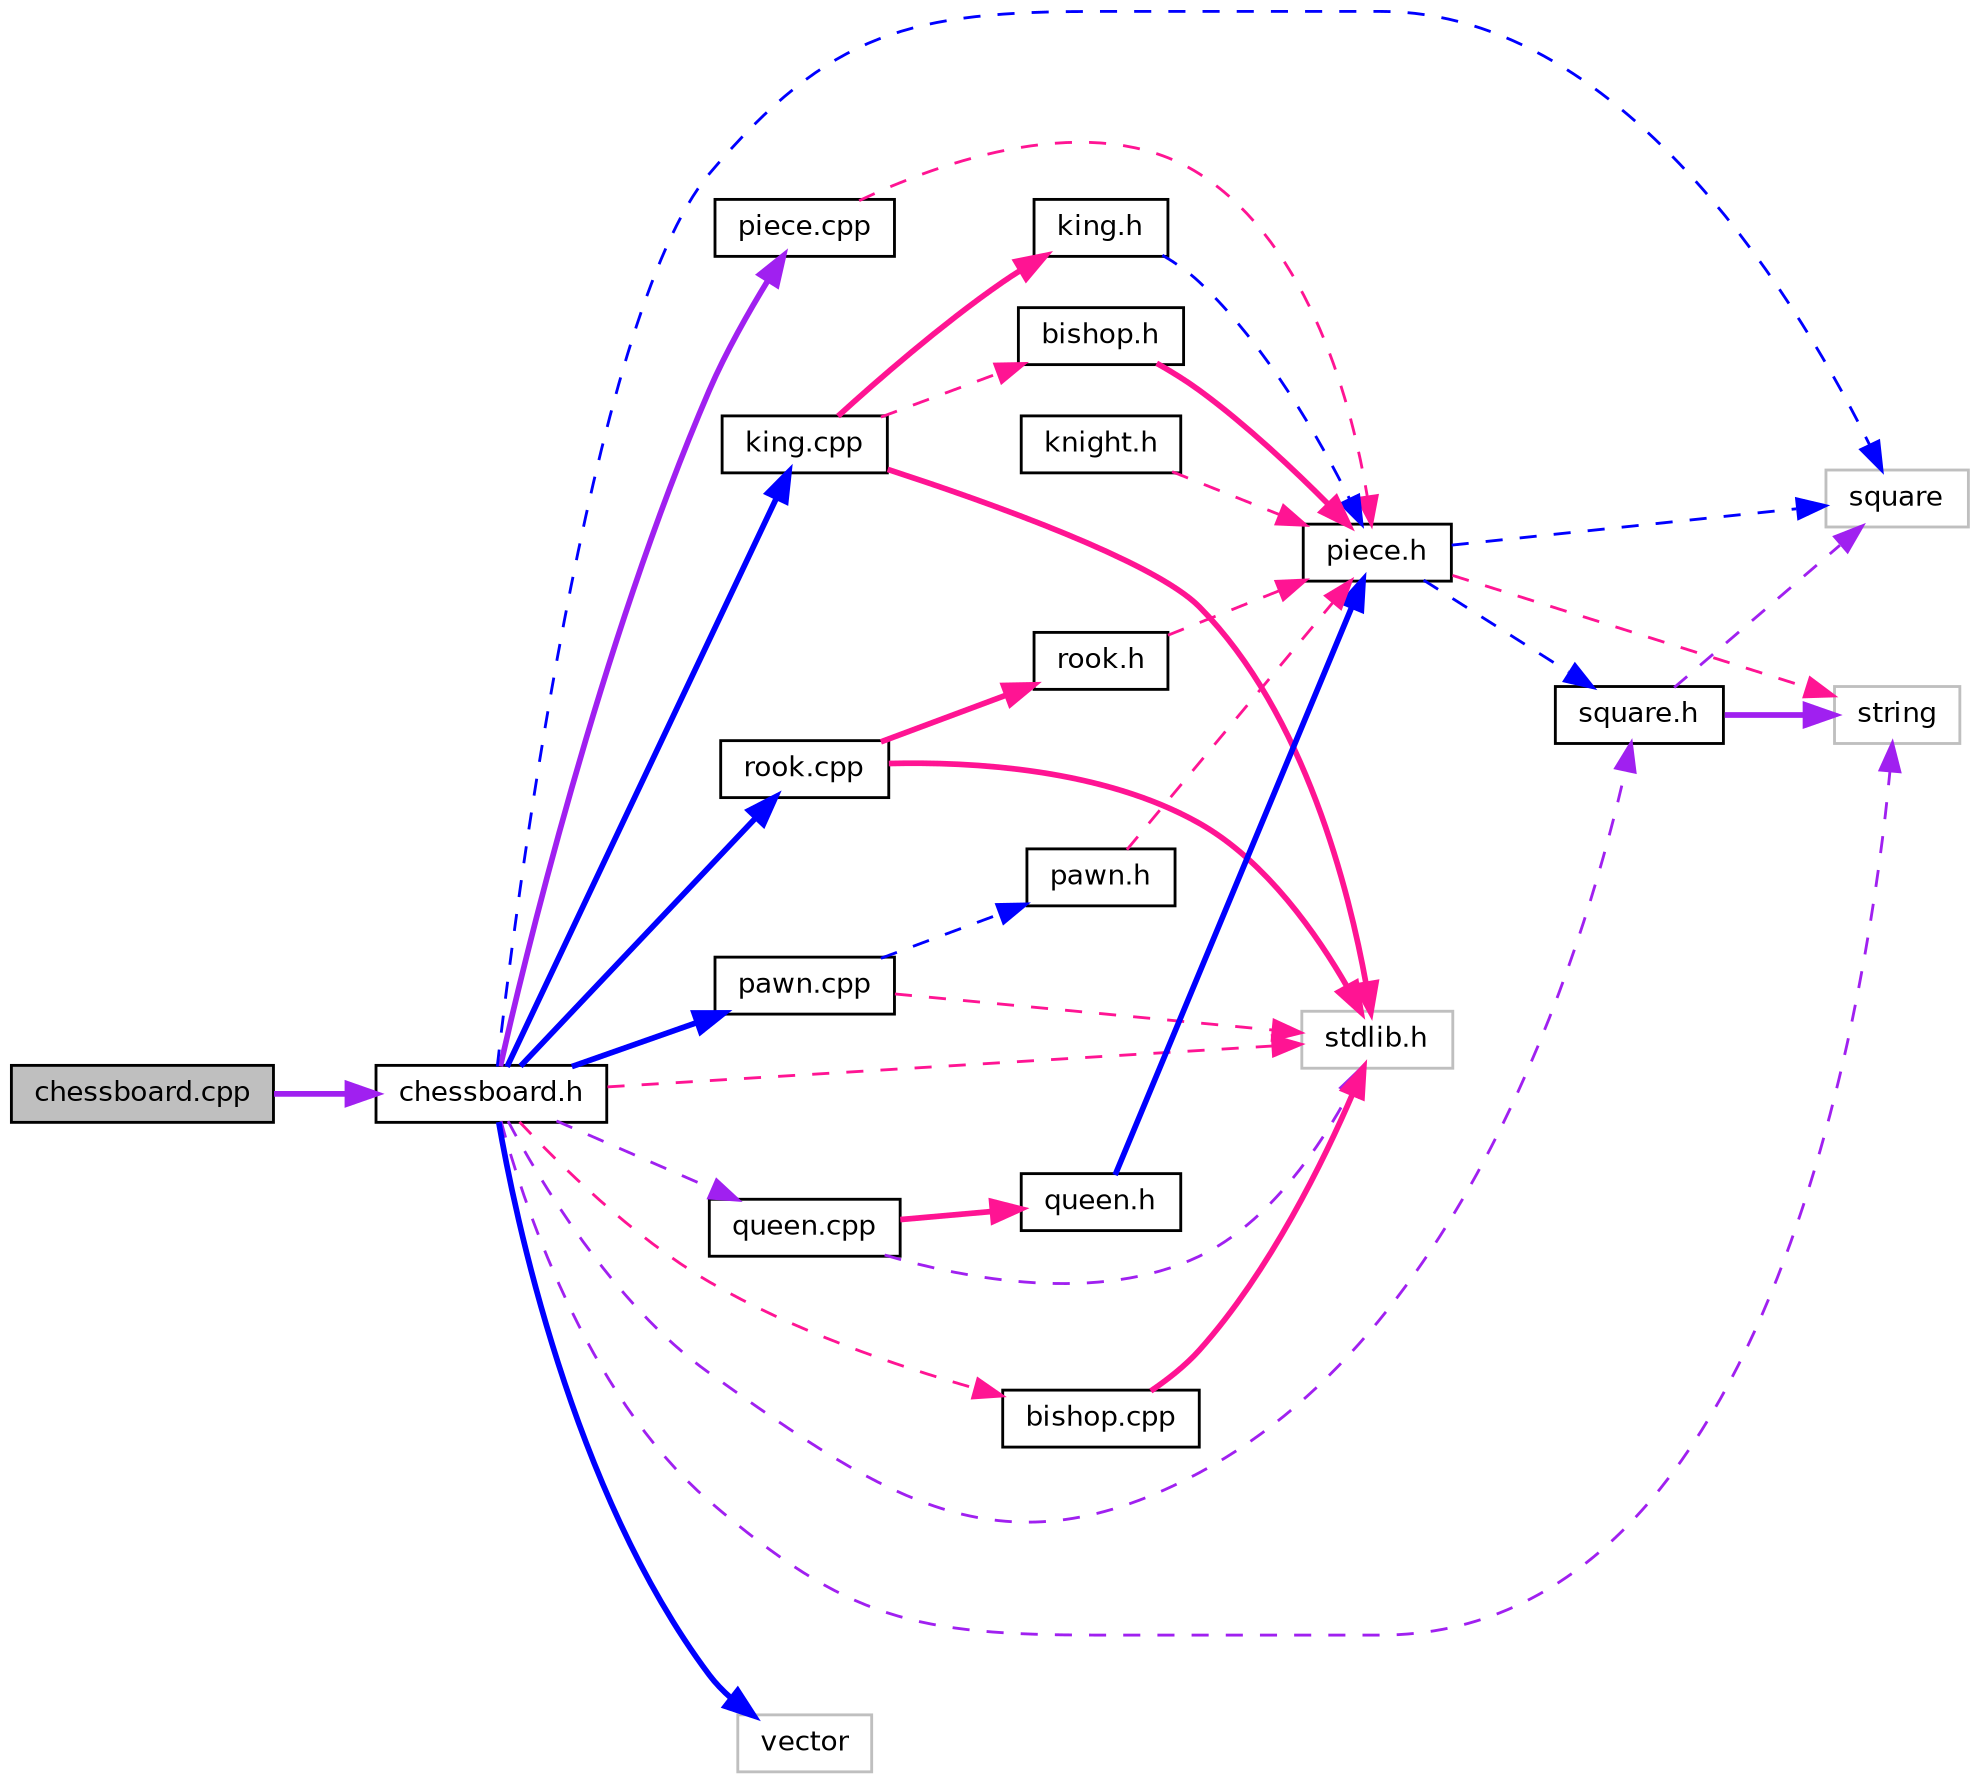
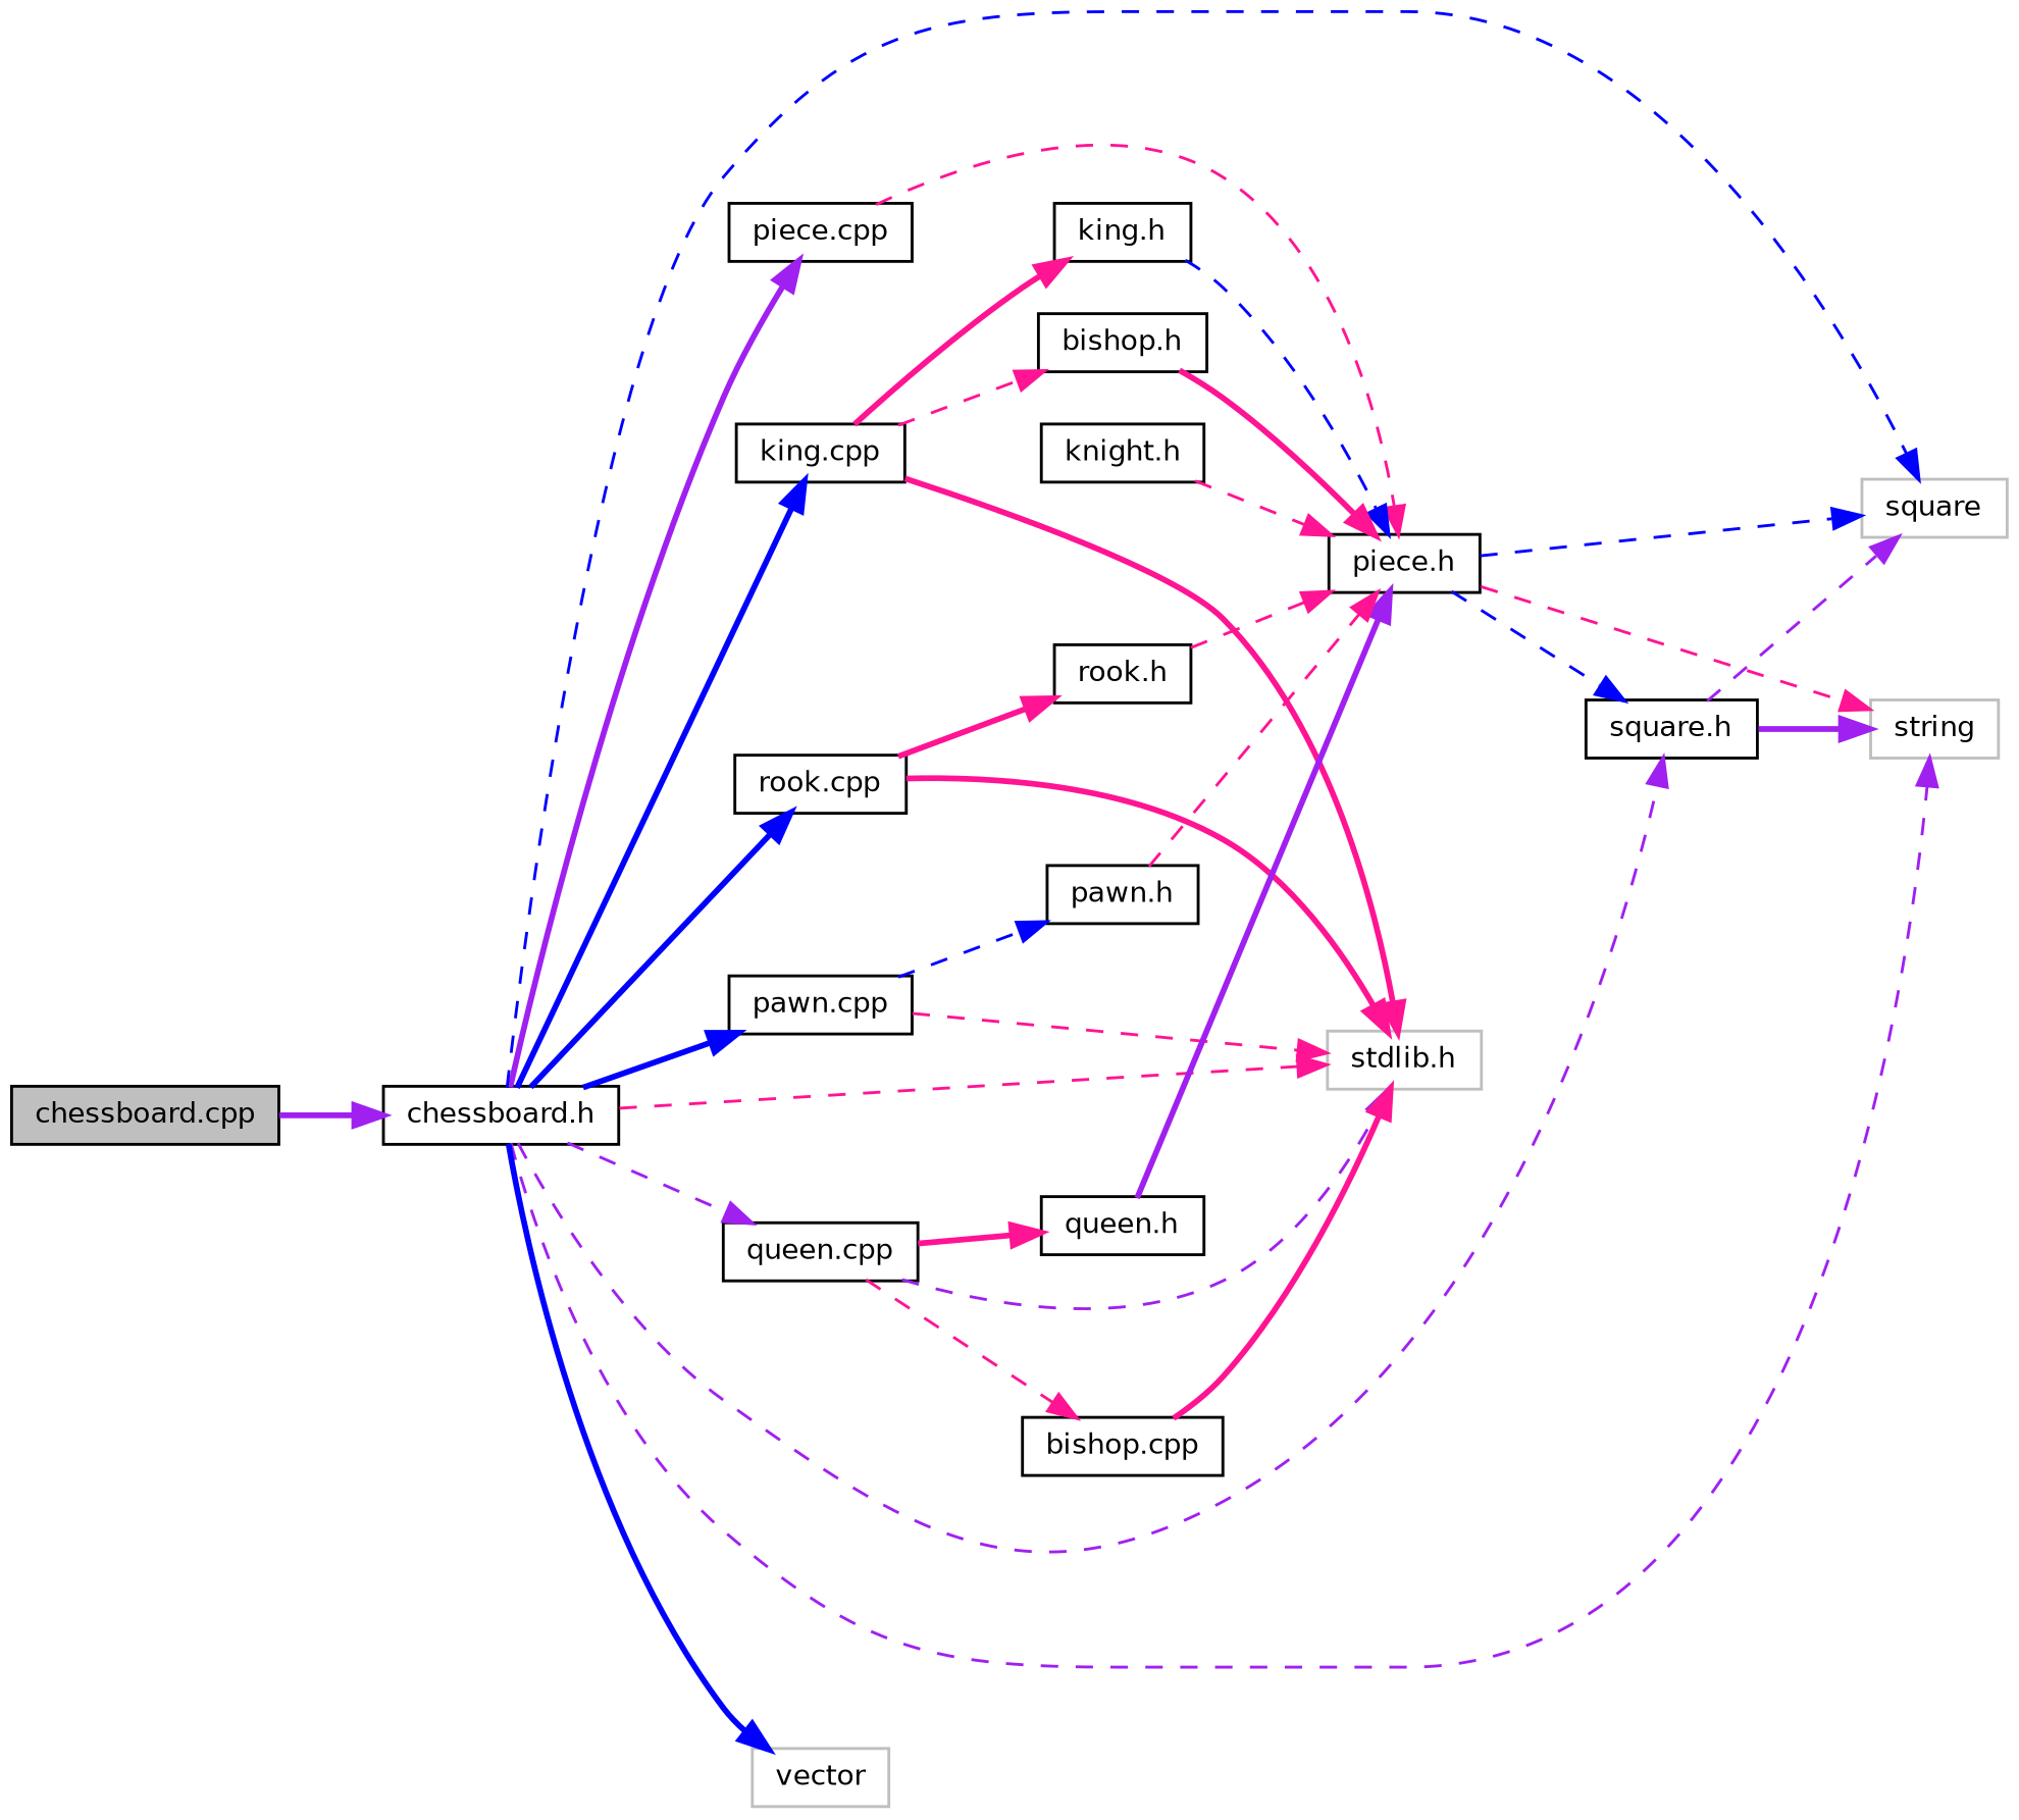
  digraph {
    rankdir=LR
    node [color=black fillcolor=white fontname=Helvetica fontsize=10 shape=record style=filled]
    edge [color=deeppink fontname=Helvetica fontsize=10 labelfontname=Helvetica labelfontsize=10 style=dashed]
    n1 [fillcolor=grey75 fontcolor=black height=0.2 label="chessboard.cpp" width=0.4]
    n2 [height=0.2 label="chessboard.h" width=0.4]
    n3 [height=0.2 label="piece.cpp" width=0.4]
    n4 [height=0.2 label="square.h" width=0.4]
    n5 [color=grey75 height=0.2 label=square width=0.4]
    n6 [color=grey75 height=0.2 label=string width=0.4]
    n7 [color=grey75 height=0.2 label="stdlib.h" width=0.4]
    n8 [height=0.2 label="queen.cpp" width=0.4]
    n9 [height=0.2 label="king.cpp" width=0.4]
    n10 [height=0.2 label="pawn.cpp" width=0.4]
    n11 [height=0.2 label="rook.cpp" width=0.4]
    n12 [height=0.2 label="bishop.cpp" width=0.4]
    n13 [color=grey75 height=0.2 label=vector width=0.4]
    n14 [height=0.2 label="piece.h" width=0.4]
    n15 [height=0.2 label="queen.h" width=0.4]
    n16 [height=0.2 label="king.h" width=0.4]
    n17 [height=0.2 label="bishop.h" width=0.4]
    n18 [height=0.2 label="pawn.h" width=0.4]
    n19 [height=0.2 label="rook.h" width=0.4]
    n20 [height=0.2 label="knight.h" width=0.4]
    n1 -> n2 [color=purple style=bold]
    n2 -> n3 [color=purple style=bold]
    n2 -> n4 [color=purple]
    n2 -> n5 [color=blue]
    n2 -> n6 [color=purple]
    n2 -> n7
    n2 -> n8 [color=purple]
    n2 -> n9 [color=blue style=bold]
    n2 -> n10 [color=blue style=bold]
    n2 -> n11 [color=blue style=bold]
-   n2 -> n12
+   n8 -> n12
    n2 -> n13 [color=blue style=bold]
    n3 -> n14
    n4 -> n5 [color=purple]
    n4 -> n6 [color=purple style=bold]
    n8 -> n7 [color=purple]
    n8 -> n15 [style=bold]
    n9 -> n7 [style=bold]
    n9 -> n16 [style=bold]
    n9 -> n17
    n10 -> n7
    n10 -> n18 [color=blue]
    n11 -> n7 [style=bold]
    n11 -> n19 [style=bold]
    n12 -> n7 [style=bold]
    n14 -> n4 [color=blue]
    n14 -> n5 [color=blue]
    n14 -> n6
-   n15 -> n14 [color=blue style=bold]
+   n15 -> n14 [color=purple style=bold]
    n16 -> n14 [color=blue]
    n17 -> n14 [style=bold]
    n18 -> n14
    n19 -> n14
    n20 -> n14
  }
